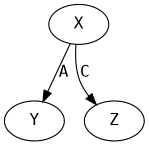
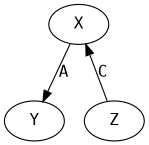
  strict digraph {
    fontname="DejaVu Sans Mono"
    node [fontname="DejaVu Sans Mono" y=0]
    edge [fontname="DejaVu Sans Mono"]
    X [x=0 y=1]
    Y [x=-1]
    Z [x=1]
    X -> Y [label=A]
-   X -> Z [label=C]
+   Z -> X [label=C]
  }
